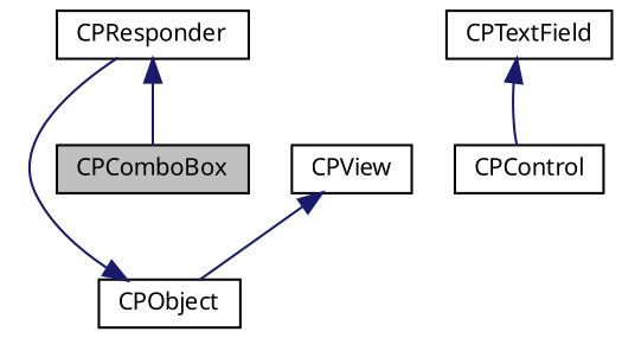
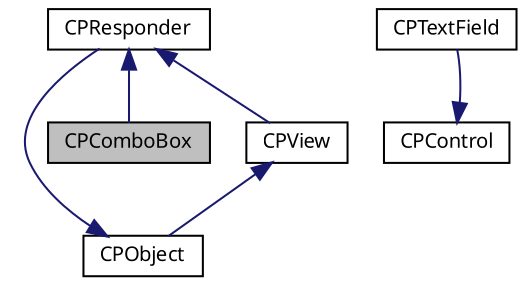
  digraph {
    fontname="Noto Sans"
    node [color=black fillcolor=white fontname="Noto Sans" fontsize=10 shape=record style=filled]
    edge [color=midnightblue dir=back fontname="Noto Sans" fontsize=10 labelfontname=Helvetica labelfontsize=10 style=solid]
    n1 [fillcolor=grey75 fontcolor=black height=0.2 label=CPComboBox width=0.4]
    n2 [height=0.2 label=CPTextField width=0.4]
    n3 [height=0.2 label=CPControl width=0.4]
    n4 [height=0.2 label=CPView width=0.4]
    n5 [height=0.2 label=CPObject width=0.4]
    n6 [height=0.2 label=CPResponder width=0.4]
-   n2 -> n3
+   n3 -> n2
    n4 -> n5
    n5 -> n6
    n6 -> n1
+   n6 -> n4
  }
